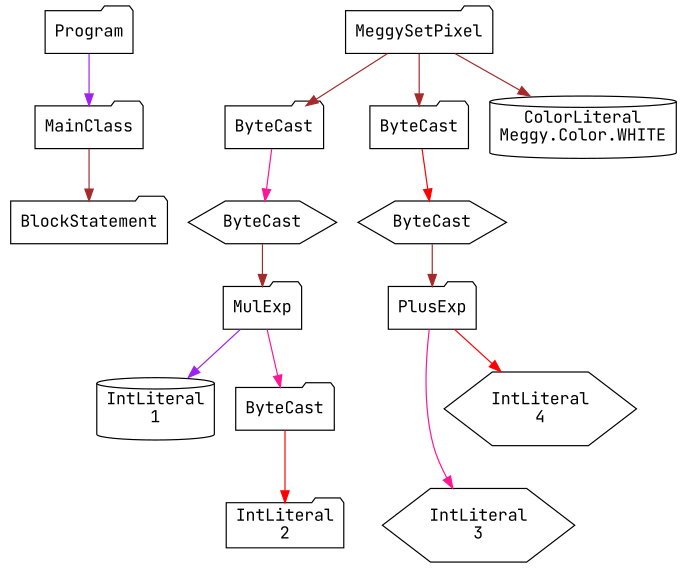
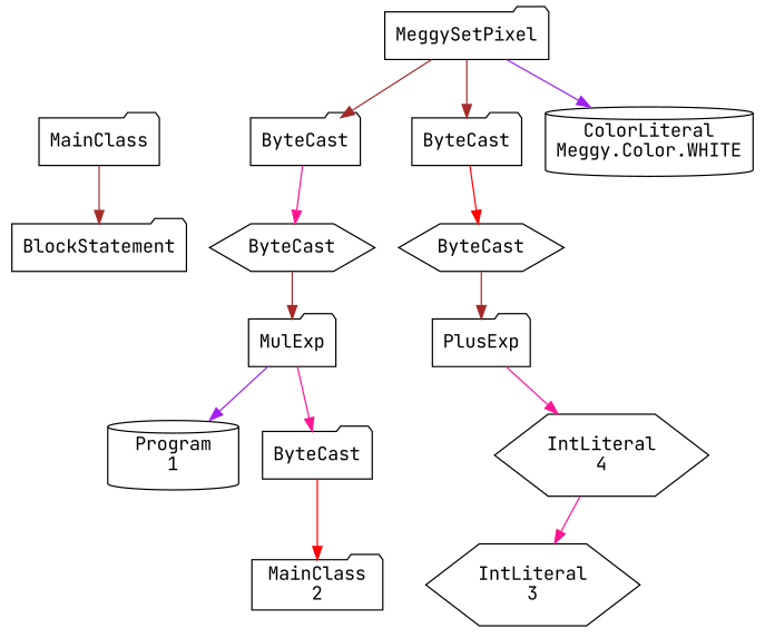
  digraph {
    fontname="JetBrains Mono"
    node [fontname="JetBrains Mono" shape=folder]
    edge [color=brown fontname="JetBrains Mono"]
-   n1 [label=Program]
    n2 [label=MainClass]
    n3 [label=BlockStatement]
    n4 [label=MeggySetPixel]
    n5 [label=ByteCast]
    n6 [label=ByteCast]
    n7 [label="ColorLiteral\nMeggy.Color.WHITE" shape=cylinder]
    n8 [label=ByteCast shape=hexagon]
    n9 [label=ByteCast shape=hexagon]
    n10 [label=MulExp]
-   n11 [label="IntLiteral\n1" shape=cylinder]
+   n11 [label="Program\n1" shape=cylinder]
    n12 [label=ByteCast]
-   n13 [label="IntLiteral\n2"]
+   n13 [label="MainClass\n2"]
    n14 [label=PlusExp]
    n15 [label="IntLiteral\n3" shape=hexagon]
    n16 [label="IntLiteral\n4" shape=hexagon]
-   n1 -> n2 [color=purple]
    n2 -> n3
    n4 -> n5
    n4 -> n6
-   n4 -> n7
+   n4 -> n7 [color=purple]
    n5 -> n8 [color=deeppink]
    n6 -> n9 [color=red]
    n8 -> n10
    n9 -> n14
    n10 -> n11 [color=purple]
    n10 -> n12 [color=deeppink]
    n12 -> n13 [color=red]
-   n14 -> n15 [color=deeppink]
-   n14 -> n16 [color=red]
+   n16 -> n15 [color=deeppink]
+   n14 -> n16 [color=deeppink]
  }
